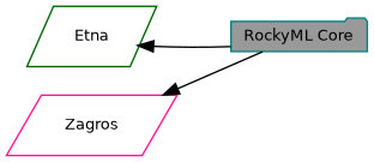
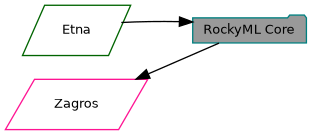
  digraph {
    rankdir=LR
    node [fillcolor=white fontname=Helvetica fontsize=10 shape=parallelogram style=filled]
    edge [dir=back fontname=Helvetica fontsize=10 labelfontname=Helvetica labelfontsize=10 shape=plaintext style=solid]
    n1 [color=darkgreen height=0.2 label=Etna width=0.4]
    n2 [color=teal fillcolor=grey60 fontcolor=black height=0.2 label="RockyML Core" shape=folder width=0.4]
    n3 [color=deeppink height=0.2 label=Zagros width=0.4]
-   n1 -> n2
+   n2 -> n1
    n3 -> n2
  }
